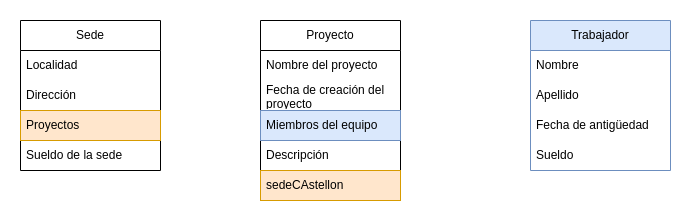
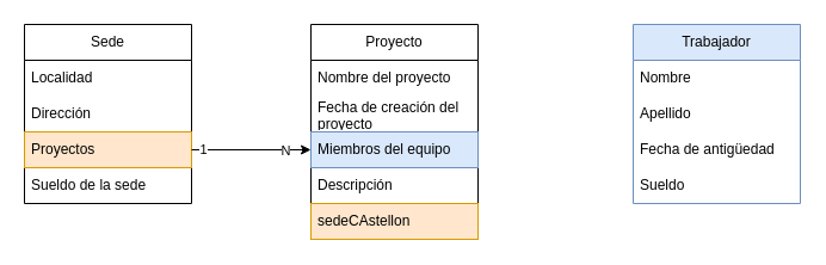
  <mxCell id="0" />
  <mxCell id="1" parent="0" />
  <mxCell id="2" value="Proyecto" style="swimlane;fontStyle=0;childLayout=stackLayout;horizontal=1;startSize=30;horizontalStack=0;resizeParent=1;resizeParentMax=0;resizeLast=0;collapsible=1;marginBottom=0;whiteSpace=wrap;html=1;" parent="1" vertex="1"><mxGeometry x="260" y="20" width="140" height="180" as="geometry" /></mxCell>
  <mxCell id="3" value="Nombre del proyecto" style="text;strokeColor=none;fillColor=none;align=left;verticalAlign=middle;spacingLeft=4;spacingRight=4;overflow=hidden;points=[[0,0.5],[1,0.5]];portConstraint=eastwest;rotatable=0;whiteSpace=wrap;html=1;" parent="2" vertex="1"><mxGeometry y="30" width="140" height="30" as="geometry" /></mxCell>
  <mxCell id="4" value="Fecha de creación del proyecto" style="text;strokeColor=none;fillColor=none;align=left;verticalAlign=middle;spacingLeft=4;spacingRight=4;overflow=hidden;points=[[0,0.5],[1,0.5]];portConstraint=eastwest;rotatable=0;whiteSpace=wrap;html=1;" parent="2" vertex="1"><mxGeometry y="60" width="140" height="30" as="geometry" /></mxCell>
  <mxCell id="5" value="Miembros del equipo&lt;br/&gt;" style="text;strokeColor=#6c8ebf;fillColor=#dae8fc;align=left;verticalAlign=middle;spacingLeft=4;spacingRight=4;overflow=hidden;points=[[0,0.5],[1,0.5]];portConstraint=eastwest;rotatable=0;whiteSpace=wrap;html=1;" parent="2" vertex="1"><mxGeometry y="90" width="140" height="30" as="geometry" /></mxCell>
  <mxCell id="6" value="Descripción" style="text;strokeColor=none;fillColor=none;align=left;verticalAlign=middle;spacingLeft=4;spacingRight=4;overflow=hidden;points=[[0,0.5],[1,0.5]];portConstraint=eastwest;rotatable=0;whiteSpace=wrap;html=1;" parent="2" vertex="1"><mxGeometry y="120" width="140" height="30" as="geometry" /></mxCell>
  <mxCell id="7" value="sedeCAstellon" style="text;strokeColor=#d79b00;fillColor=#ffe6cc;align=left;verticalAlign=middle;spacingLeft=4;spacingRight=4;overflow=hidden;points=[[0,0.5],[1,0.5]];portConstraint=eastwest;rotatable=0;whiteSpace=wrap;html=1;" vertex="1" parent="2"><mxGeometry y="150" width="140" height="30" as="geometry" /></mxCell>
  <mxCell id="8" value="Trabajador" style="swimlane;fontStyle=0;childLayout=stackLayout;horizontal=1;startSize=30;horizontalStack=0;resizeParent=1;resizeParentMax=0;resizeLast=0;collapsible=1;marginBottom=0;whiteSpace=wrap;html=1;fillColor=#dae8fc;strokeColor=#6c8ebf;" parent="1" vertex="1"><mxGeometry x="530" y="20" width="140" height="150" as="geometry" /></mxCell>
  <mxCell id="9" value="Nombre" style="text;strokeColor=none;fillColor=none;align=left;verticalAlign=middle;spacingLeft=4;spacingRight=4;overflow=hidden;points=[[0,0.5],[1,0.5]];portConstraint=eastwest;rotatable=0;whiteSpace=wrap;html=1;" parent="8" vertex="1"><mxGeometry y="30" width="140" height="30" as="geometry" /></mxCell>
  <mxCell id="10" value="Apellido" style="text;strokeColor=none;fillColor=none;align=left;verticalAlign=middle;spacingLeft=4;spacingRight=4;overflow=hidden;points=[[0,0.5],[1,0.5]];portConstraint=eastwest;rotatable=0;whiteSpace=wrap;html=1;" parent="8" vertex="1"><mxGeometry y="60" width="140" height="30" as="geometry" /></mxCell>
  <mxCell id="11" value="Fecha de antigüedad" style="text;strokeColor=none;fillColor=none;align=left;verticalAlign=middle;spacingLeft=4;spacingRight=4;overflow=hidden;points=[[0,0.5],[1,0.5]];portConstraint=eastwest;rotatable=0;whiteSpace=wrap;html=1;" parent="8" vertex="1"><mxGeometry y="90" width="140" height="30" as="geometry" /></mxCell>
  <mxCell id="12" value="Sueldo" style="text;strokeColor=none;fillColor=none;align=left;verticalAlign=middle;spacingLeft=4;spacingRight=4;overflow=hidden;points=[[0,0.5],[1,0.5]];portConstraint=eastwest;rotatable=0;whiteSpace=wrap;html=1;" parent="8" vertex="1"><mxGeometry y="120" width="140" height="30" as="geometry" /></mxCell>
  <mxCell id="13" value="Sede" style="swimlane;fontStyle=0;childLayout=stackLayout;horizontal=1;startSize=30;horizontalStack=0;resizeParent=1;resizeParentMax=0;resizeLast=0;collapsible=1;marginBottom=0;whiteSpace=wrap;html=1;" parent="1" vertex="1"><mxGeometry x="20" y="20" width="140" height="150" as="geometry" /></mxCell>
  <mxCell id="14" value="Localidad" style="text;strokeColor=none;fillColor=none;align=left;verticalAlign=middle;spacingLeft=4;spacingRight=4;overflow=hidden;points=[[0,0.5],[1,0.5]];portConstraint=eastwest;rotatable=0;whiteSpace=wrap;html=1;" parent="13" vertex="1"><mxGeometry y="30" width="140" height="30" as="geometry" /></mxCell>
  <mxCell id="15" value="Dirección" style="text;strokeColor=none;fillColor=none;align=left;verticalAlign=middle;spacingLeft=4;spacingRight=4;overflow=hidden;points=[[0,0.5],[1,0.5]];portConstraint=eastwest;rotatable=0;whiteSpace=wrap;html=1;" parent="13" vertex="1"><mxGeometry y="60" width="140" height="30" as="geometry" /></mxCell>
  <mxCell id="16" value="Proyectos" style="text;strokeColor=#d79b00;fillColor=#ffe6cc;align=left;verticalAlign=middle;spacingLeft=4;spacingRight=4;overflow=hidden;points=[[0,0.5],[1,0.5]];portConstraint=eastwest;rotatable=0;whiteSpace=wrap;html=1;" parent="13" vertex="1"><mxGeometry y="90" width="140" height="30" as="geometry" /></mxCell>
  <mxCell id="17" value="Sueldo de la sede" style="text;strokeColor=none;fillColor=none;align=left;verticalAlign=middle;spacingLeft=4;spacingRight=4;overflow=hidden;points=[[0,0.5],[1,0.5]];portConstraint=eastwest;rotatable=0;whiteSpace=wrap;html=1;" parent="13" vertex="1"><mxGeometry y="120" width="140" height="30" as="geometry" /></mxCell>
+ <mxCell id="18" style="edgeStyle=orthogonalEdgeStyle;rounded=0;orthogonalLoop=1;jettySize=auto;html=1;entryX=0;entryY=0.5;entryDx=0;entryDy=0;" parent="1" source="16" target="5" edge="1"><mxGeometry relative="1" as="geometry" /></mxCell>
+ <mxCell id="19" value="1" style="edgeLabel;html=1;align=center;verticalAlign=middle;resizable=0;points=[];" parent="18" vertex="1" connectable="0"><mxGeometry x="-0.826" y="1" relative="1" as="geometry"><mxPoint as="offset" /></mxGeometry></mxCell>
+ <mxCell id="20" value="N" style="edgeLabel;html=1;align=center;verticalAlign=middle;resizable=0;points=[];" parent="18" vertex="1" connectable="0"><mxGeometry x="0.569" relative="1" as="geometry"><mxPoint as="offset" /></mxGeometry></mxCell>
